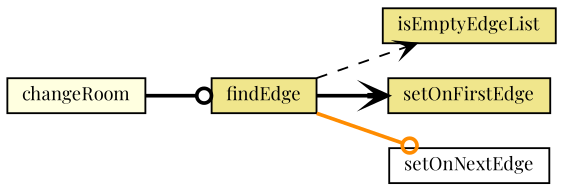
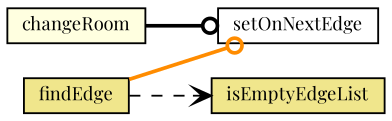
  digraph {
    fontname="Playfair Display"
    rankdir=LR
    node [color=black fillcolor=khaki fontname="Playfair Display" fontsize=10 shape=record style=filled]
    edge [arrowhead=odot color=black fontname="Playfair Display" fontsize=10 labelfontname=Helvetica labelfontsize=10 style=bold]
    n1 [fillcolor=lightyellow fontcolor=black height=0.2 label=changeRoom width=0.4]
    n2 [height=0.2 label=findEdge width=0.4]
    n3 [height=0.2 label=isEmptyEdgeList width=0.4]
-   n4 [height=0.2 label=setOnFirstEdge width=0.4]
    n5 [fillcolor=white height=0.2 label=setOnNextEdge width=0.4]
-   n1 -> n2
+   n1 -> n5
    n2 -> n3 [arrowhead=vee style=dashed]
-   n2 -> n4 [arrowhead=vee]
    n2 -> n5 [color=darkorange]
  }
